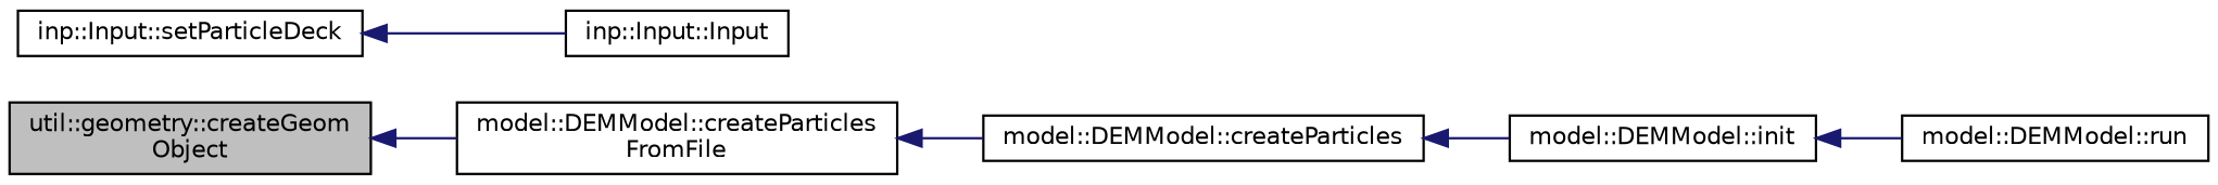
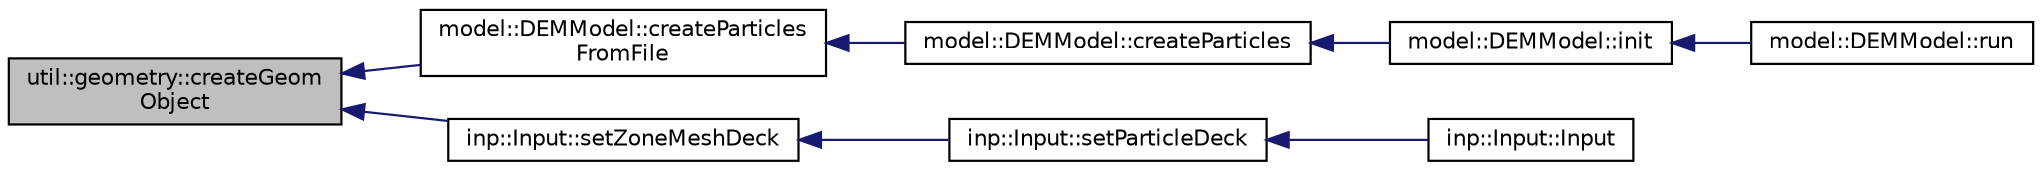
  digraph {
    rankdir=LR
    node [color=black fillcolor=white fontname=Helvetica fontsize=10 shape=record style=filled]
    edge [color=midnightblue dir=back fontname=Helvetica fontsize=10 labelfontname=Helvetica labelfontsize=10 style=solid]
    n1 [fillcolor=grey75 fontcolor=black height=0.2 label="util::geometry::createGeom\lObject" width=0.4]
    n2 [height=0.2 label="model::DEMModel::createParticles\lFromFile" width=0.4]
+   n3 [height=0.2 label="inp::Input::setZoneMeshDeck" width=0.4]
    n4 [height=0.2 label="model::DEMModel::createParticles" width=0.4]
    n5 [height=0.2 label="inp::Input::setParticleDeck" width=0.4]
    n6 [height=0.2 label="inp::Input::Input" width=0.4]
    n7 [height=0.2 label="model::DEMModel::init" width=0.4]
    n8 [height=0.2 label="model::DEMModel::run" width=0.4]
    n1 -> n2
+   n1 -> n3
    n2 -> n4
+   n3 -> n5
    n4 -> n7
    n5 -> n6
    n7 -> n8
  }
